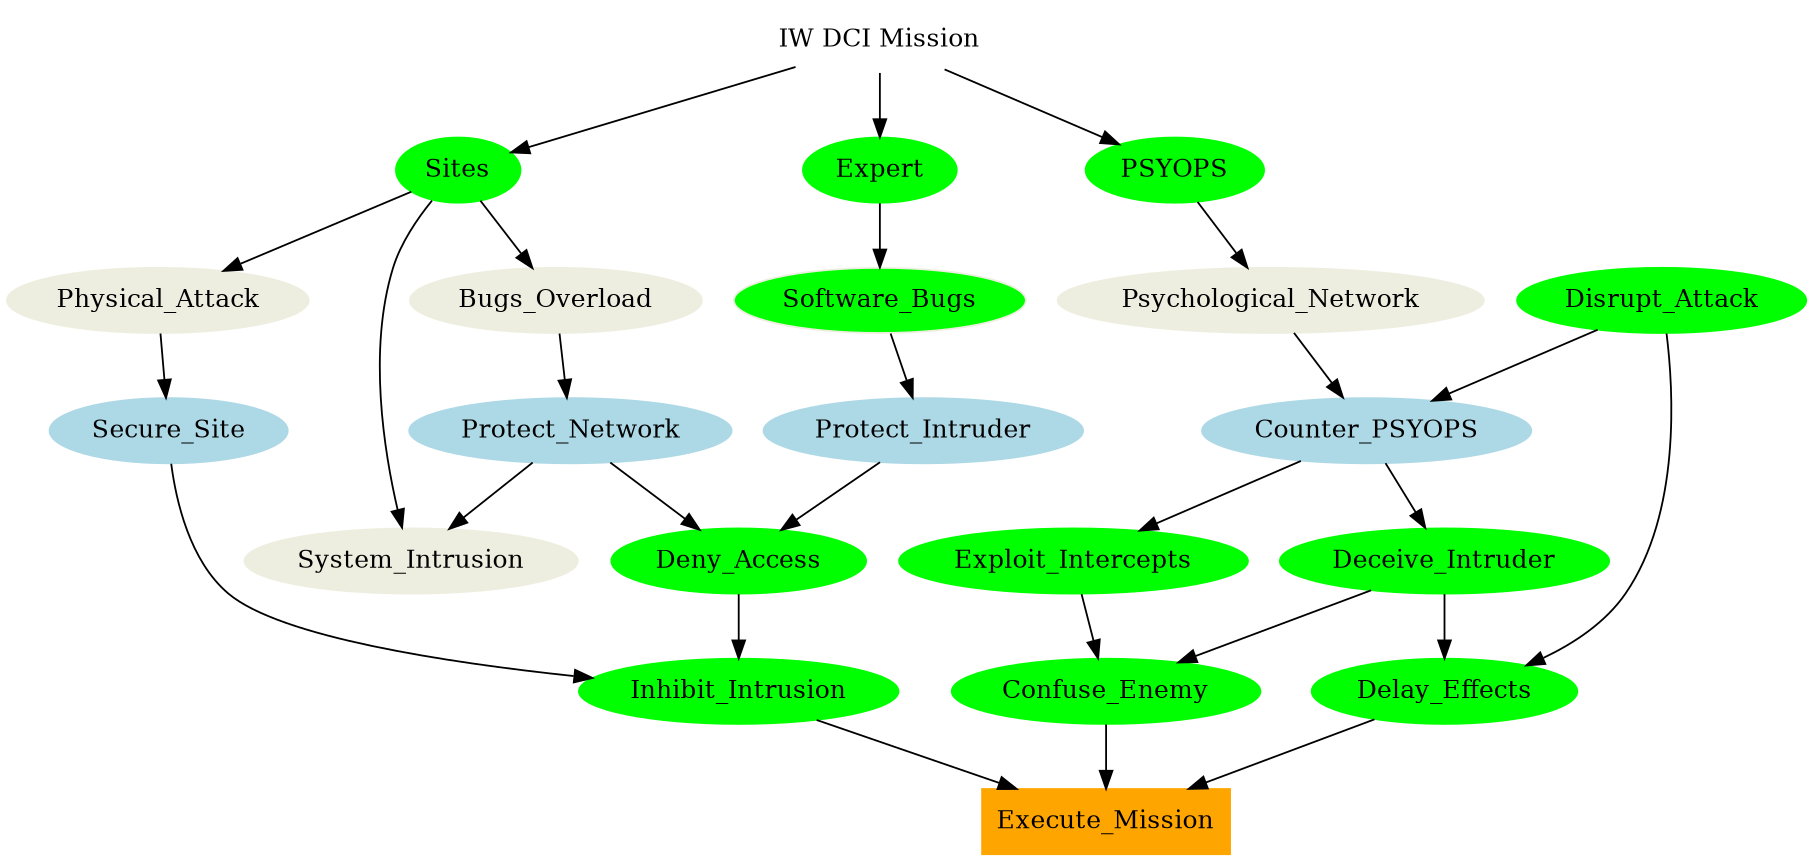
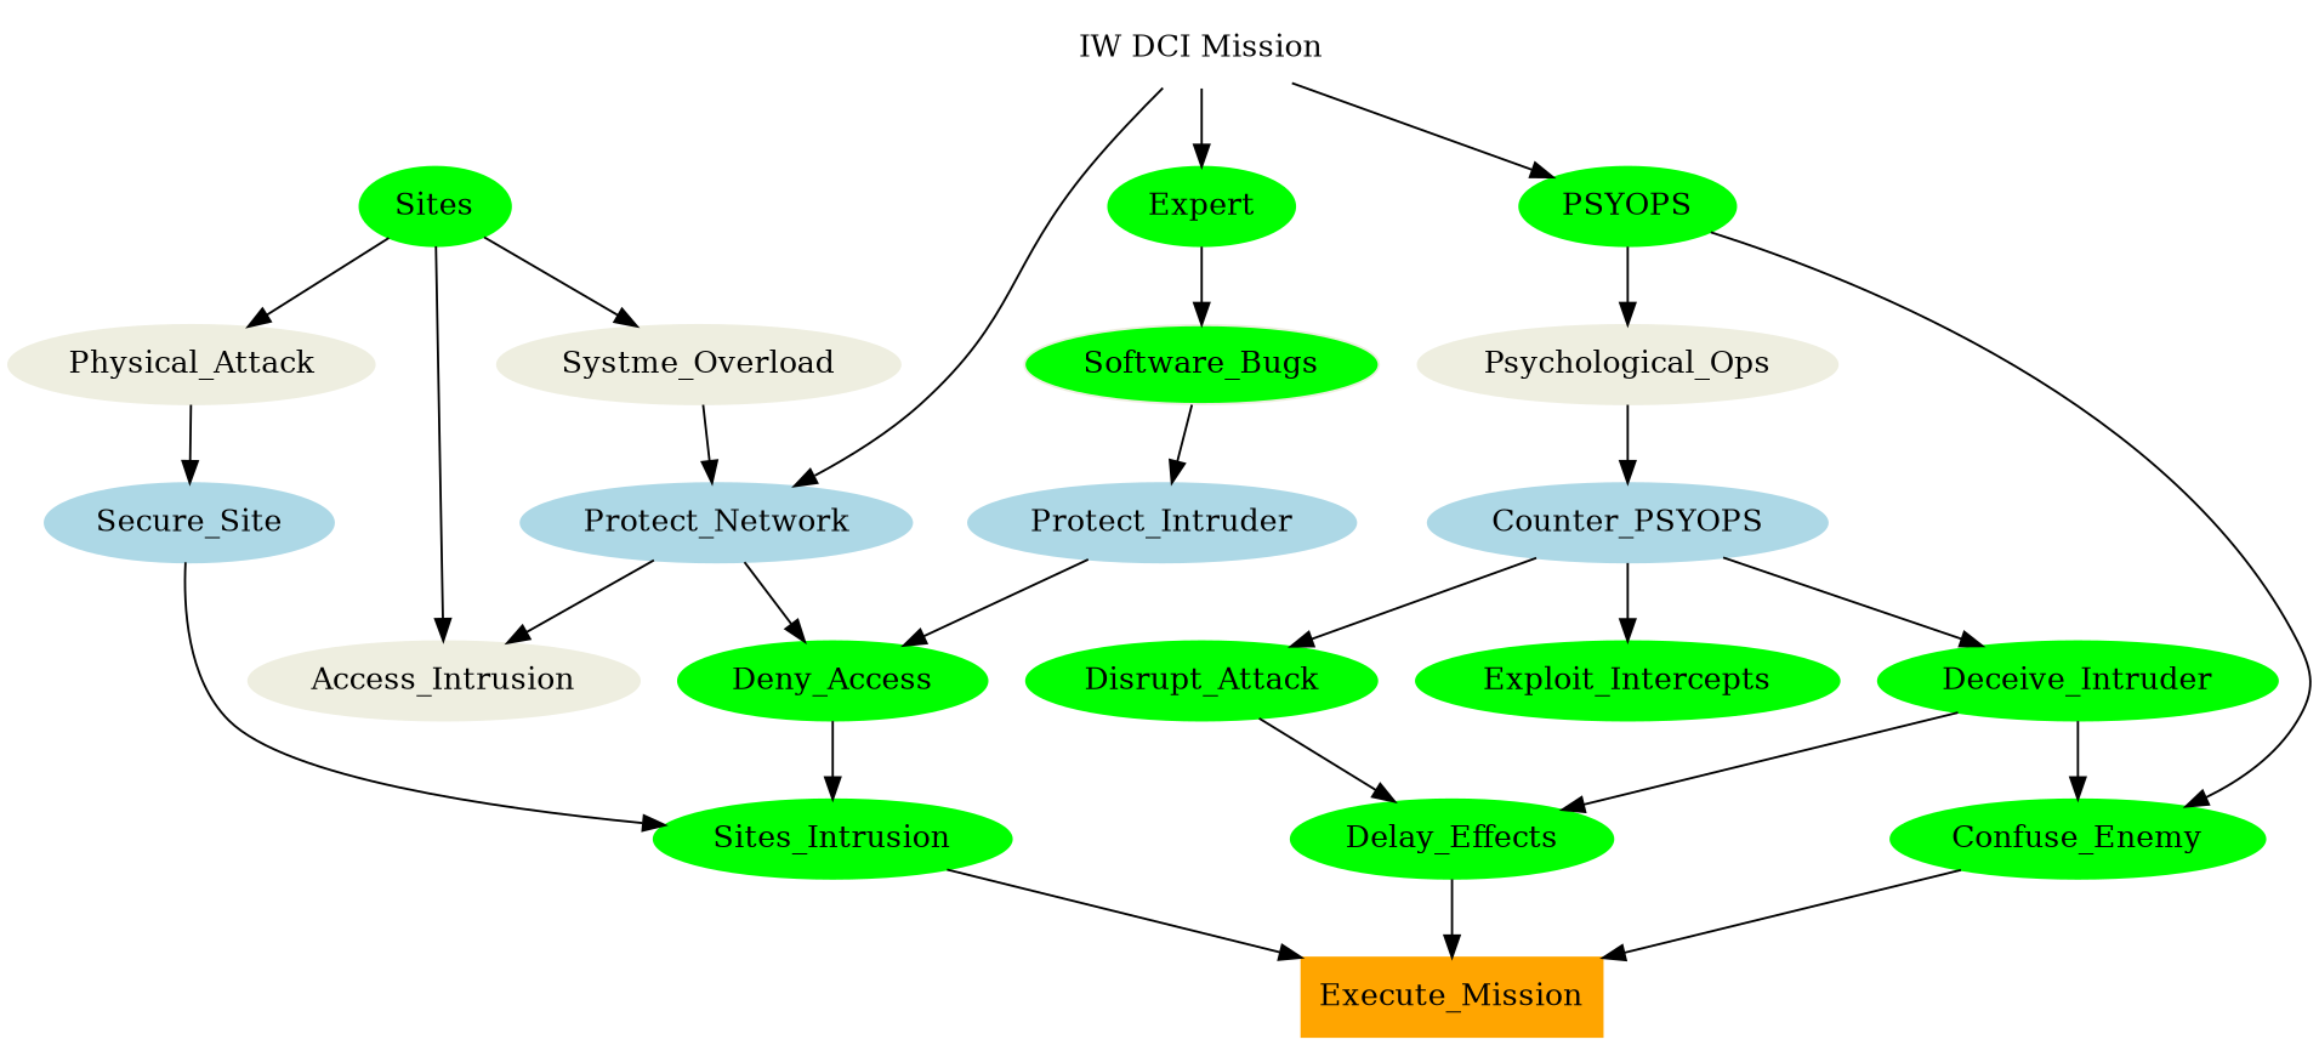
  digraph {
    node [color=green1 style=filled]
    n1 [color=white label="IW DCI Mission"]
    n2 [label=Sites]
    n3 [label=Expert]
    n4 [label=PSYOPS]
    n5 [color=ivory2 label=Physical_Attack]
-   n6 [color=ivory2 label=System_Intrusion]
-   n7 [color=ivory2 label=Bugs_Overload]
+   n6 [color=ivory2 label=Access_Intrusion]
+   n7 [color=ivory2 label=Systme_Overload]
    n8 [color=ivory2 fillcolor=green1 label=Software_Bugs]
-   n9 [color=ivory2 label=Psychological_Network]
+   n9 [color=ivory2 label=Psychological_Ops]
    n10 [color=lightblue label=Secure_Site]
    n11 [color=lightblue label=Protect_Network]
    n12 [color=lightblue label=Protect_Intruder]
    n13 [color=lightblue label=Counter_PSYOPS]
-   n14 [label=Inhibit_Intrusion]
+   n14 [label=Sites_Intrusion]
    n15 [label=Deny_Access]
    n16 [label=Disrupt_Attack]
    n17 [label=Deceive_Intruder]
    n18 [label=Exploit_Intercepts]
    n19 [label=Delay_Effects]
    n20 [label=Confuse_Enemy]
    n21 [color=orange1 label=Execute_Mission shape=box]
-   n1 -> n2
+   n1 -> n11
    n1 -> n3
    n1 -> n4
    n2 -> n5
    n2 -> n6
    n2 -> n7
    n3 -> n8
    n4 -> n9
    n5 -> n10
    n7 -> n11
    n8 -> n12
    n9 -> n13
    n10 -> n14
    n11 -> n6
    n11 -> n15
    n12 -> n15
-   n16 -> n13
+   n13 -> n16
    n13 -> n17
    n13 -> n18
    n14 -> n21
    n15 -> n14
    n16 -> n19
    n17 -> n19
    n17 -> n20
-   n18 -> n20
+   n4 -> n20
    n19 -> n21
    n20 -> n21
  }
